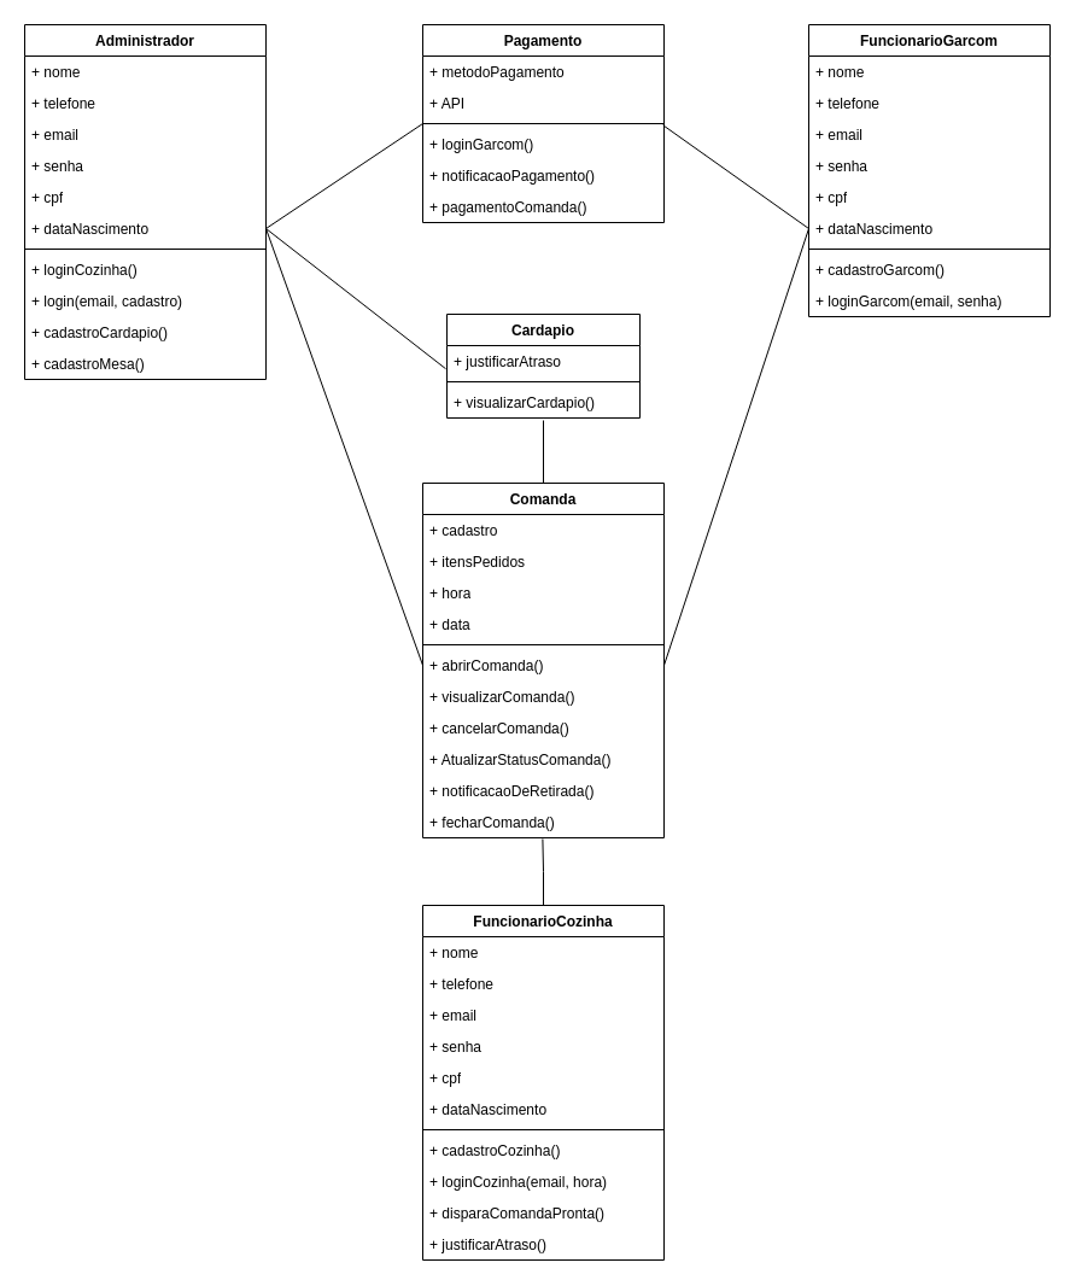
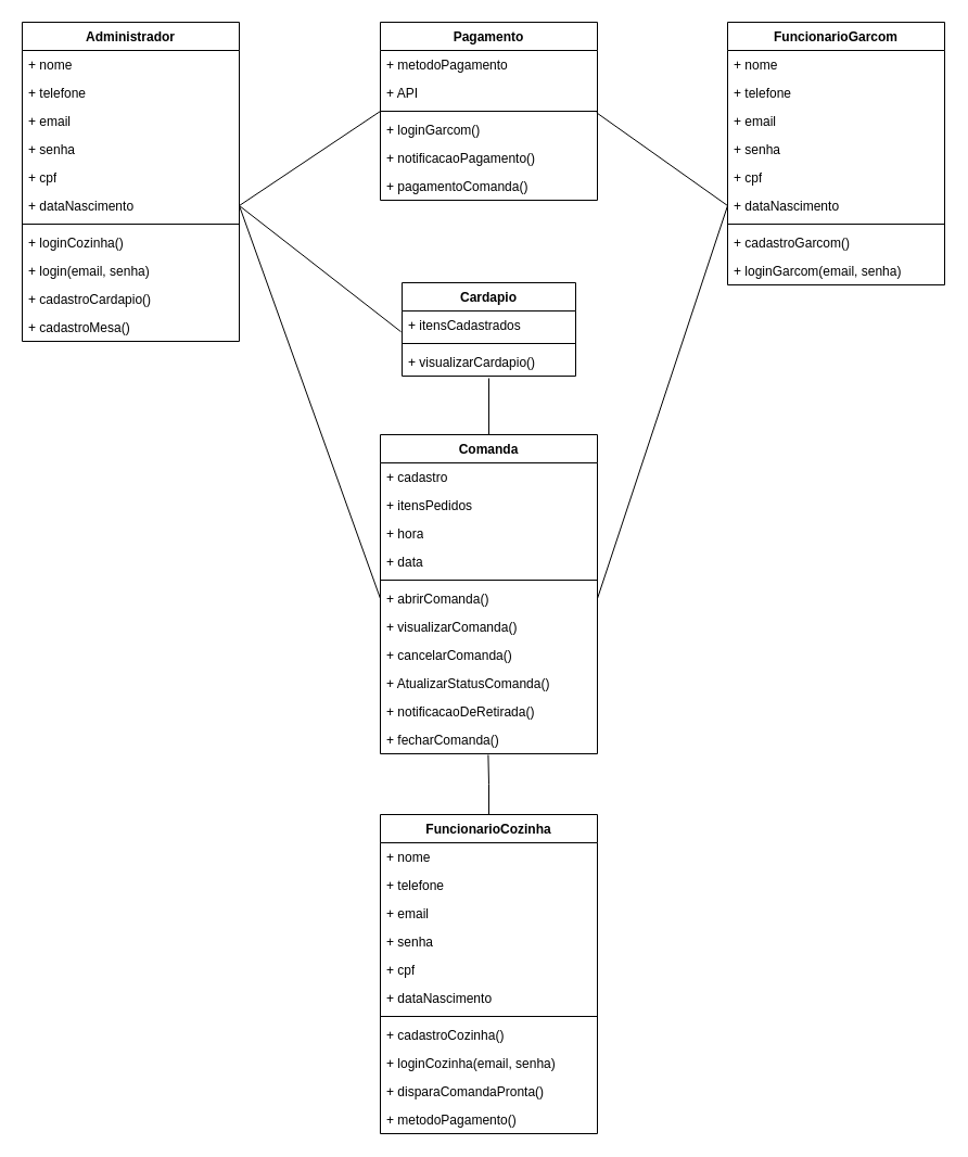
  <mxCell id="0" />
  <mxCell id="1" parent="0" />
  <mxCell id="2" value="Administrador" style="swimlane;fontStyle=1;align=center;verticalAlign=top;childLayout=stackLayout;horizontal=1;startSize=26;horizontalStack=0;resizeParent=1;resizeParentMax=0;resizeLast=0;collapsible=1;marginBottom=0;whiteSpace=wrap;html=1;" parent="1" vertex="1"><mxGeometry x="20" y="20" width="200" height="294" as="geometry" /></mxCell>
  <mxCell id="3" value="+ nome" style="text;strokeColor=none;fillColor=none;align=left;verticalAlign=top;spacingLeft=4;spacingRight=4;overflow=hidden;rotatable=0;points=[[0,0.5],[1,0.5]];portConstraint=eastwest;whiteSpace=wrap;html=1;" parent="2" vertex="1"><mxGeometry y="26" width="200" height="26" as="geometry" /></mxCell>
  <mxCell id="4" value="+ telefone" style="text;strokeColor=none;fillColor=none;align=left;verticalAlign=top;spacingLeft=4;spacingRight=4;overflow=hidden;rotatable=0;points=[[0,0.5],[1,0.5]];portConstraint=eastwest;whiteSpace=wrap;html=1;" parent="2" vertex="1"><mxGeometry y="52" width="200" height="26" as="geometry" /></mxCell>
  <mxCell id="5" value="+ email" style="text;strokeColor=none;fillColor=none;align=left;verticalAlign=top;spacingLeft=4;spacingRight=4;overflow=hidden;rotatable=0;points=[[0,0.5],[1,0.5]];portConstraint=eastwest;whiteSpace=wrap;html=1;" parent="2" vertex="1"><mxGeometry y="78" width="200" height="26" as="geometry" /></mxCell>
  <mxCell id="6" value="+ senha" style="text;strokeColor=none;fillColor=none;align=left;verticalAlign=top;spacingLeft=4;spacingRight=4;overflow=hidden;rotatable=0;points=[[0,0.5],[1,0.5]];portConstraint=eastwest;whiteSpace=wrap;html=1;" parent="2" vertex="1"><mxGeometry y="104" width="200" height="26" as="geometry" /></mxCell>
  <mxCell id="7" value="+ cpf" style="text;strokeColor=none;fillColor=none;align=left;verticalAlign=top;spacingLeft=4;spacingRight=4;overflow=hidden;rotatable=0;points=[[0,0.5],[1,0.5]];portConstraint=eastwest;whiteSpace=wrap;html=1;" parent="2" vertex="1"><mxGeometry y="130" width="200" height="26" as="geometry" /></mxCell>
  <mxCell id="8" value="+ dataNascimento" style="text;strokeColor=none;fillColor=none;align=left;verticalAlign=top;spacingLeft=4;spacingRight=4;overflow=hidden;rotatable=0;points=[[0,0.5],[1,0.5]];portConstraint=eastwest;whiteSpace=wrap;html=1;" parent="2" vertex="1"><mxGeometry y="156" width="200" height="26" as="geometry" /></mxCell>
  <mxCell id="9" value="" style="line;strokeWidth=1;fillColor=none;align=left;verticalAlign=middle;spacingTop=-1;spacingLeft=3;spacingRight=3;rotatable=0;labelPosition=right;points=[];portConstraint=eastwest;strokeColor=inherit;" parent="2" vertex="1"><mxGeometry y="182" width="200" height="8" as="geometry" /></mxCell>
  <mxCell id="10" value="+ loginCozinha()" style="text;strokeColor=none;fillColor=none;align=left;verticalAlign=top;spacingLeft=4;spacingRight=4;overflow=hidden;rotatable=0;points=[[0,0.5],[1,0.5]];portConstraint=eastwest;whiteSpace=wrap;html=1;" parent="2" vertex="1"><mxGeometry y="190" width="200" height="26" as="geometry" /></mxCell>
- <mxCell id="11" value="+ login(email, cadastro)" style="text;strokeColor=none;fillColor=none;align=left;verticalAlign=top;spacingLeft=4;spacingRight=4;overflow=hidden;rotatable=0;points=[[0,0.5],[1,0.5]];portConstraint=eastwest;whiteSpace=wrap;html=1;" parent="2" vertex="1"><mxGeometry y="216" width="200" height="26" as="geometry" /></mxCell>
+ <mxCell id="11" value="+ login(email, senha)" style="text;strokeColor=none;fillColor=none;align=left;verticalAlign=top;spacingLeft=4;spacingRight=4;overflow=hidden;rotatable=0;points=[[0,0.5],[1,0.5]];portConstraint=eastwest;whiteSpace=wrap;html=1;" parent="2" vertex="1"><mxGeometry y="216" width="200" height="26" as="geometry" /></mxCell>
  <mxCell id="12" value="+ cadastroCardapio()" style="text;strokeColor=none;fillColor=none;align=left;verticalAlign=top;spacingLeft=4;spacingRight=4;overflow=hidden;rotatable=0;points=[[0,0.5],[1,0.5]];portConstraint=eastwest;whiteSpace=wrap;html=1;" parent="2" vertex="1"><mxGeometry y="242" width="200" height="26" as="geometry" /></mxCell>
  <mxCell id="13" value="+ cadastroMesa()" style="text;strokeColor=none;fillColor=none;align=left;verticalAlign=top;spacingLeft=4;spacingRight=4;overflow=hidden;rotatable=0;points=[[0,0.5],[1,0.5]];portConstraint=eastwest;whiteSpace=wrap;html=1;" parent="2" vertex="1"><mxGeometry y="268" width="200" height="26" as="geometry" /></mxCell>
  <mxCell id="14" value="FuncionarioGarcom" style="swimlane;fontStyle=1;align=center;verticalAlign=top;childLayout=stackLayout;horizontal=1;startSize=26;horizontalStack=0;resizeParent=1;resizeParentMax=0;resizeLast=0;collapsible=1;marginBottom=0;whiteSpace=wrap;html=1;" parent="1" vertex="1"><mxGeometry x="670" y="20" width="200" height="242" as="geometry" /></mxCell>
  <mxCell id="15" value="+ nome" style="text;strokeColor=none;fillColor=none;align=left;verticalAlign=top;spacingLeft=4;spacingRight=4;overflow=hidden;rotatable=0;points=[[0,0.5],[1,0.5]];portConstraint=eastwest;whiteSpace=wrap;html=1;" parent="14" vertex="1"><mxGeometry y="26" width="200" height="26" as="geometry" /></mxCell>
  <mxCell id="16" value="+ telefone" style="text;strokeColor=none;fillColor=none;align=left;verticalAlign=top;spacingLeft=4;spacingRight=4;overflow=hidden;rotatable=0;points=[[0,0.5],[1,0.5]];portConstraint=eastwest;whiteSpace=wrap;html=1;" parent="14" vertex="1"><mxGeometry y="52" width="200" height="26" as="geometry" /></mxCell>
  <mxCell id="17" value="+ email" style="text;strokeColor=none;fillColor=none;align=left;verticalAlign=top;spacingLeft=4;spacingRight=4;overflow=hidden;rotatable=0;points=[[0,0.5],[1,0.5]];portConstraint=eastwest;whiteSpace=wrap;html=1;" parent="14" vertex="1"><mxGeometry y="78" width="200" height="26" as="geometry" /></mxCell>
  <mxCell id="18" value="+ senha" style="text;strokeColor=none;fillColor=none;align=left;verticalAlign=top;spacingLeft=4;spacingRight=4;overflow=hidden;rotatable=0;points=[[0,0.5],[1,0.5]];portConstraint=eastwest;whiteSpace=wrap;html=1;" parent="14" vertex="1"><mxGeometry y="104" width="200" height="26" as="geometry" /></mxCell>
  <mxCell id="19" value="+ cpf" style="text;strokeColor=none;fillColor=none;align=left;verticalAlign=top;spacingLeft=4;spacingRight=4;overflow=hidden;rotatable=0;points=[[0,0.5],[1,0.5]];portConstraint=eastwest;whiteSpace=wrap;html=1;" parent="14" vertex="1"><mxGeometry y="130" width="200" height="26" as="geometry" /></mxCell>
  <mxCell id="20" value="+ dataNascimento" style="text;strokeColor=none;fillColor=none;align=left;verticalAlign=top;spacingLeft=4;spacingRight=4;overflow=hidden;rotatable=0;points=[[0,0.5],[1,0.5]];portConstraint=eastwest;whiteSpace=wrap;html=1;" parent="14" vertex="1"><mxGeometry y="156" width="200" height="26" as="geometry" /></mxCell>
  <mxCell id="21" value="" style="line;strokeWidth=1;fillColor=none;align=left;verticalAlign=middle;spacingTop=-1;spacingLeft=3;spacingRight=3;rotatable=0;labelPosition=right;points=[];portConstraint=eastwest;strokeColor=inherit;" parent="14" vertex="1"><mxGeometry y="182" width="200" height="8" as="geometry" /></mxCell>
  <mxCell id="22" value="+ cadastroGarcom()" style="text;strokeColor=none;fillColor=none;align=left;verticalAlign=top;spacingLeft=4;spacingRight=4;overflow=hidden;rotatable=0;points=[[0,0.5],[1,0.5]];portConstraint=eastwest;whiteSpace=wrap;html=1;" parent="14" vertex="1"><mxGeometry y="190" width="200" height="26" as="geometry" /></mxCell>
  <mxCell id="23" value="+ loginGarcom(email, senha)" style="text;strokeColor=none;fillColor=none;align=left;verticalAlign=top;spacingLeft=4;spacingRight=4;overflow=hidden;rotatable=0;points=[[0,0.5],[1,0.5]];portConstraint=eastwest;whiteSpace=wrap;html=1;" parent="14" vertex="1"><mxGeometry y="216" width="200" height="26" as="geometry" /></mxCell>
  <mxCell id="24" value="Comanda" style="swimlane;fontStyle=1;align=center;verticalAlign=top;childLayout=stackLayout;horizontal=1;startSize=26;horizontalStack=0;resizeParent=1;resizeParentMax=0;resizeLast=0;collapsible=1;marginBottom=0;whiteSpace=wrap;html=1;" parent="1" vertex="1"><mxGeometry x="350" y="400" width="200" height="294" as="geometry" /></mxCell>
  <mxCell id="25" value="+ cadastro" style="text;strokeColor=none;fillColor=none;align=left;verticalAlign=top;spacingLeft=4;spacingRight=4;overflow=hidden;rotatable=0;points=[[0,0.5],[1,0.5]];portConstraint=eastwest;whiteSpace=wrap;html=1;" parent="24" vertex="1"><mxGeometry y="26" width="200" height="26" as="geometry" /></mxCell>
  <mxCell id="26" value="+ itensPedidos" style="text;strokeColor=none;fillColor=none;align=left;verticalAlign=top;spacingLeft=4;spacingRight=4;overflow=hidden;rotatable=0;points=[[0,0.5],[1,0.5]];portConstraint=eastwest;whiteSpace=wrap;html=1;" parent="24" vertex="1"><mxGeometry y="52" width="200" height="26" as="geometry" /></mxCell>
  <mxCell id="27" value="+ hora" style="text;strokeColor=none;fillColor=none;align=left;verticalAlign=top;spacingLeft=4;spacingRight=4;overflow=hidden;rotatable=0;points=[[0,0.5],[1,0.5]];portConstraint=eastwest;whiteSpace=wrap;html=1;" vertex="1" parent="24"><mxGeometry y="78" width="200" height="26" as="geometry" /></mxCell>
  <mxCell id="28" value="+ data" style="text;strokeColor=none;fillColor=none;align=left;verticalAlign=top;spacingLeft=4;spacingRight=4;overflow=hidden;rotatable=0;points=[[0,0.5],[1,0.5]];portConstraint=eastwest;whiteSpace=wrap;html=1;" vertex="1" parent="24"><mxGeometry y="104" width="200" height="26" as="geometry" /></mxCell>
  <mxCell id="29" value="" style="line;strokeWidth=1;fillColor=none;align=left;verticalAlign=middle;spacingTop=-1;spacingLeft=3;spacingRight=3;rotatable=0;labelPosition=right;points=[];portConstraint=eastwest;strokeColor=inherit;" parent="24" vertex="1"><mxGeometry y="130" width="200" height="8" as="geometry" /></mxCell>
  <mxCell id="30" value="+ abrirComanda()" style="text;strokeColor=none;fillColor=none;align=left;verticalAlign=top;spacingLeft=4;spacingRight=4;overflow=hidden;rotatable=0;points=[[0,0.5],[1,0.5]];portConstraint=eastwest;whiteSpace=wrap;html=1;" vertex="1" parent="24"><mxGeometry y="138" width="200" height="26" as="geometry" /></mxCell>
  <mxCell id="31" value="+ visualizarComanda()" style="text;strokeColor=none;fillColor=none;align=left;verticalAlign=top;spacingLeft=4;spacingRight=4;overflow=hidden;rotatable=0;points=[[0,0.5],[1,0.5]];portConstraint=eastwest;whiteSpace=wrap;html=1;" vertex="1" parent="24"><mxGeometry y="164" width="200" height="26" as="geometry" /></mxCell>
  <mxCell id="32" value="+ cancelarComanda()" style="text;strokeColor=none;fillColor=none;align=left;verticalAlign=top;spacingLeft=4;spacingRight=4;overflow=hidden;rotatable=0;points=[[0,0.5],[1,0.5]];portConstraint=eastwest;whiteSpace=wrap;html=1;" vertex="1" parent="24"><mxGeometry y="190" width="200" height="26" as="geometry" /></mxCell>
  <mxCell id="33" value="+ AtualizarStatusComanda()" style="text;strokeColor=none;fillColor=none;align=left;verticalAlign=top;spacingLeft=4;spacingRight=4;overflow=hidden;rotatable=0;points=[[0,0.5],[1,0.5]];portConstraint=eastwest;whiteSpace=wrap;html=1;" parent="24" vertex="1"><mxGeometry y="216" width="200" height="26" as="geometry" /></mxCell>
  <mxCell id="34" value="+ notificacaoDeRetirada()" style="text;strokeColor=none;fillColor=none;align=left;verticalAlign=top;spacingLeft=4;spacingRight=4;overflow=hidden;rotatable=0;points=[[0,0.5],[1,0.5]];portConstraint=eastwest;whiteSpace=wrap;html=1;" vertex="1" parent="24"><mxGeometry y="242" width="200" height="26" as="geometry" /></mxCell>
  <mxCell id="35" value="+ fecharComanda()" style="text;strokeColor=none;fillColor=none;align=left;verticalAlign=top;spacingLeft=4;spacingRight=4;overflow=hidden;rotatable=0;points=[[0,0.5],[1,0.5]];portConstraint=eastwest;whiteSpace=wrap;html=1;" vertex="1" parent="24"><mxGeometry y="268" width="200" height="26" as="geometry" /></mxCell>
  <mxCell id="36" value="Pagamento" style="swimlane;fontStyle=1;align=center;verticalAlign=top;childLayout=stackLayout;horizontal=1;startSize=26;horizontalStack=0;resizeParent=1;resizeParentMax=0;resizeLast=0;collapsible=1;marginBottom=0;whiteSpace=wrap;html=1;" parent="1" vertex="1"><mxGeometry x="350" y="20" width="200" height="164" as="geometry" /></mxCell>
  <mxCell id="37" value="+ metodoPagamento" style="text;strokeColor=none;fillColor=none;align=left;verticalAlign=top;spacingLeft=4;spacingRight=4;overflow=hidden;rotatable=0;points=[[0,0.5],[1,0.5]];portConstraint=eastwest;whiteSpace=wrap;html=1;" parent="36" vertex="1"><mxGeometry y="26" width="200" height="26" as="geometry" /></mxCell>
  <mxCell id="38" value="+ API" style="text;strokeColor=none;fillColor=none;align=left;verticalAlign=top;spacingLeft=4;spacingRight=4;overflow=hidden;rotatable=0;points=[[0,0.5],[1,0.5]];portConstraint=eastwest;whiteSpace=wrap;html=1;" parent="36" vertex="1"><mxGeometry y="52" width="200" height="26" as="geometry" /></mxCell>
  <mxCell id="39" value="" style="line;strokeWidth=1;fillColor=none;align=left;verticalAlign=middle;spacingTop=-1;spacingLeft=3;spacingRight=3;rotatable=0;labelPosition=right;points=[];portConstraint=eastwest;strokeColor=inherit;" parent="36" vertex="1"><mxGeometry y="78" width="200" height="8" as="geometry" /></mxCell>
  <mxCell id="40" value="+ loginGarcom()" style="text;strokeColor=none;fillColor=none;align=left;verticalAlign=top;spacingLeft=4;spacingRight=4;overflow=hidden;rotatable=0;points=[[0,0.5],[1,0.5]];portConstraint=eastwest;whiteSpace=wrap;html=1;" parent="36" vertex="1"><mxGeometry y="86" width="200" height="26" as="geometry" /></mxCell>
  <mxCell id="41" value="+ notificacaoPagamento()" style="text;strokeColor=none;fillColor=none;align=left;verticalAlign=top;spacingLeft=4;spacingRight=4;overflow=hidden;rotatable=0;points=[[0,0.5],[1,0.5]];portConstraint=eastwest;whiteSpace=wrap;html=1;" parent="36" vertex="1"><mxGeometry y="112" width="200" height="26" as="geometry" /></mxCell>
  <mxCell id="42" value="+ pagamentoComanda()" style="text;strokeColor=none;fillColor=none;align=left;verticalAlign=top;spacingLeft=4;spacingRight=4;overflow=hidden;rotatable=0;points=[[0,0.5],[1,0.5]];portConstraint=eastwest;whiteSpace=wrap;html=1;" parent="36" vertex="1"><mxGeometry y="138" width="200" height="26" as="geometry" /></mxCell>
  <mxCell id="43" value="FuncionarioCozinha" style="swimlane;fontStyle=1;align=center;verticalAlign=top;childLayout=stackLayout;horizontal=1;startSize=26;horizontalStack=0;resizeParent=1;resizeParentMax=0;resizeLast=0;collapsible=1;marginBottom=0;whiteSpace=wrap;html=1;" parent="1" vertex="1"><mxGeometry x="350" y="750" width="200" height="294" as="geometry" /></mxCell>
  <mxCell id="44" value="+ nome" style="text;strokeColor=none;fillColor=none;align=left;verticalAlign=top;spacingLeft=4;spacingRight=4;overflow=hidden;rotatable=0;points=[[0,0.5],[1,0.5]];portConstraint=eastwest;whiteSpace=wrap;html=1;" parent="43" vertex="1"><mxGeometry y="26" width="200" height="26" as="geometry" /></mxCell>
  <mxCell id="45" value="+ telefone" style="text;strokeColor=none;fillColor=none;align=left;verticalAlign=top;spacingLeft=4;spacingRight=4;overflow=hidden;rotatable=0;points=[[0,0.5],[1,0.5]];portConstraint=eastwest;whiteSpace=wrap;html=1;" parent="43" vertex="1"><mxGeometry y="52" width="200" height="26" as="geometry" /></mxCell>
  <mxCell id="46" value="+ email" style="text;strokeColor=none;fillColor=none;align=left;verticalAlign=top;spacingLeft=4;spacingRight=4;overflow=hidden;rotatable=0;points=[[0,0.5],[1,0.5]];portConstraint=eastwest;whiteSpace=wrap;html=1;" parent="43" vertex="1"><mxGeometry y="78" width="200" height="26" as="geometry" /></mxCell>
  <mxCell id="47" value="+ senha" style="text;strokeColor=none;fillColor=none;align=left;verticalAlign=top;spacingLeft=4;spacingRight=4;overflow=hidden;rotatable=0;points=[[0,0.5],[1,0.5]];portConstraint=eastwest;whiteSpace=wrap;html=1;" parent="43" vertex="1"><mxGeometry y="104" width="200" height="26" as="geometry" /></mxCell>
  <mxCell id="48" value="+ cpf" style="text;strokeColor=none;fillColor=none;align=left;verticalAlign=top;spacingLeft=4;spacingRight=4;overflow=hidden;rotatable=0;points=[[0,0.5],[1,0.5]];portConstraint=eastwest;whiteSpace=wrap;html=1;" parent="43" vertex="1"><mxGeometry y="130" width="200" height="26" as="geometry" /></mxCell>
  <mxCell id="49" value="+ dataNascimento" style="text;strokeColor=none;fillColor=none;align=left;verticalAlign=top;spacingLeft=4;spacingRight=4;overflow=hidden;rotatable=0;points=[[0,0.5],[1,0.5]];portConstraint=eastwest;whiteSpace=wrap;html=1;" parent="43" vertex="1"><mxGeometry y="156" width="200" height="26" as="geometry" /></mxCell>
  <mxCell id="50" value="" style="line;strokeWidth=1;fillColor=none;align=left;verticalAlign=middle;spacingTop=-1;spacingLeft=3;spacingRight=3;rotatable=0;labelPosition=right;points=[];portConstraint=eastwest;strokeColor=inherit;" parent="43" vertex="1"><mxGeometry y="182" width="200" height="8" as="geometry" /></mxCell>
  <mxCell id="51" value="+ cadastroCozinha()" style="text;strokeColor=none;fillColor=none;align=left;verticalAlign=top;spacingLeft=4;spacingRight=4;overflow=hidden;rotatable=0;points=[[0,0.5],[1,0.5]];portConstraint=eastwest;whiteSpace=wrap;html=1;" parent="43" vertex="1"><mxGeometry y="190" width="200" height="26" as="geometry" /></mxCell>
- <mxCell id="52" value="+ loginCozinha(email, hora)" style="text;strokeColor=none;fillColor=none;align=left;verticalAlign=top;spacingLeft=4;spacingRight=4;overflow=hidden;rotatable=0;points=[[0,0.5],[1,0.5]];portConstraint=eastwest;whiteSpace=wrap;html=1;" parent="43" vertex="1"><mxGeometry y="216" width="200" height="26" as="geometry" /></mxCell>
+ <mxCell id="52" value="+ loginCozinha(email, senha)" style="text;strokeColor=none;fillColor=none;align=left;verticalAlign=top;spacingLeft=4;spacingRight=4;overflow=hidden;rotatable=0;points=[[0,0.5],[1,0.5]];portConstraint=eastwest;whiteSpace=wrap;html=1;" parent="43" vertex="1"><mxGeometry y="216" width="200" height="26" as="geometry" /></mxCell>
  <mxCell id="53" value="+ disparaComandaPronta()" style="text;strokeColor=none;fillColor=none;align=left;verticalAlign=top;spacingLeft=4;spacingRight=4;overflow=hidden;rotatable=0;points=[[0,0.5],[1,0.5]];portConstraint=eastwest;whiteSpace=wrap;html=1;" parent="43" vertex="1"><mxGeometry y="242" width="200" height="26" as="geometry" /></mxCell>
- <mxCell id="54" value="+ justificarAtraso()" style="text;strokeColor=none;fillColor=none;align=left;verticalAlign=top;spacingLeft=4;spacingRight=4;overflow=hidden;rotatable=0;points=[[0,0.5],[1,0.5]];portConstraint=eastwest;whiteSpace=wrap;html=1;" parent="43" vertex="1"><mxGeometry y="268" width="200" height="26" as="geometry" /></mxCell>
+ <mxCell id="54" value="+ metodoPagamento()" style="text;strokeColor=none;fillColor=none;align=left;verticalAlign=top;spacingLeft=4;spacingRight=4;overflow=hidden;rotatable=0;points=[[0,0.5],[1,0.5]];portConstraint=eastwest;whiteSpace=wrap;html=1;" parent="43" vertex="1"><mxGeometry y="268" width="200" height="26" as="geometry" /></mxCell>
  <mxCell id="55" value="Cardapio" style="swimlane;fontStyle=1;align=center;verticalAlign=top;childLayout=stackLayout;horizontal=1;startSize=26;horizontalStack=0;resizeParent=1;resizeParentMax=0;resizeLast=0;collapsible=1;marginBottom=0;whiteSpace=wrap;html=1;" parent="1" vertex="1"><mxGeometry x="370" y="260" width="160" height="86" as="geometry" /></mxCell>
- <mxCell id="56" value="+ justificarAtraso&amp;nbsp;" style="text;strokeColor=none;fillColor=none;align=left;verticalAlign=top;spacingLeft=4;spacingRight=4;overflow=hidden;rotatable=0;points=[[0,0.5],[1,0.5]];portConstraint=eastwest;whiteSpace=wrap;html=1;" parent="55" vertex="1"><mxGeometry y="26" width="160" height="26" as="geometry" /></mxCell>
+ <mxCell id="56" value="+ itensCadastrados&amp;nbsp;" style="text;strokeColor=none;fillColor=none;align=left;verticalAlign=top;spacingLeft=4;spacingRight=4;overflow=hidden;rotatable=0;points=[[0,0.5],[1,0.5]];portConstraint=eastwest;whiteSpace=wrap;html=1;" parent="55" vertex="1"><mxGeometry y="26" width="160" height="26" as="geometry" /></mxCell>
  <mxCell id="57" value="" style="line;strokeWidth=1;fillColor=none;align=left;verticalAlign=middle;spacingTop=-1;spacingLeft=3;spacingRight=3;rotatable=0;labelPosition=right;points=[];portConstraint=eastwest;strokeColor=inherit;" parent="55" vertex="1"><mxGeometry y="52" width="160" height="8" as="geometry" /></mxCell>
  <mxCell id="58" value="+ visualizarCardapio()&amp;nbsp;" style="text;strokeColor=none;fillColor=none;align=left;verticalAlign=top;spacingLeft=4;spacingRight=4;overflow=hidden;rotatable=0;points=[[0,0.5],[1,0.5]];portConstraint=eastwest;whiteSpace=wrap;html=1;" parent="55" vertex="1"><mxGeometry y="60" width="160" height="26" as="geometry" /></mxCell>
  <mxCell id="59" style="edgeStyle=orthogonalEdgeStyle;shape=connector;rounded=0;orthogonalLoop=1;jettySize=auto;html=1;exitX=0.5;exitY=0;exitDx=0;exitDy=0;strokeColor=default;align=center;verticalAlign=middle;fontFamily=Helvetica;fontSize=11;fontColor=default;labelBackgroundColor=default;startFill=0;endArrow=none;" parent="1" source="24" edge="1"><mxGeometry relative="1" as="geometry"><mxPoint x="450" y="348" as="targetPoint" /></mxGeometry></mxCell>
  <mxCell id="60" style="shape=connector;rounded=0;orthogonalLoop=1;jettySize=auto;html=1;exitX=1;exitY=0.5;exitDx=0;exitDy=0;entryX=0;entryY=0.5;entryDx=0;entryDy=0;strokeColor=default;align=center;verticalAlign=middle;fontFamily=Helvetica;fontSize=11;fontColor=default;labelBackgroundColor=default;startFill=0;endArrow=none;" parent="1" source="8" target="36" edge="1"><mxGeometry relative="1" as="geometry" /></mxCell>
  <mxCell id="61" style="shape=connector;rounded=0;orthogonalLoop=1;jettySize=auto;html=1;exitX=1;exitY=0.5;exitDx=0;exitDy=0;entryX=-0.006;entryY=0.739;entryDx=0;entryDy=0;entryPerimeter=0;strokeColor=default;align=center;verticalAlign=middle;fontFamily=Helvetica;fontSize=11;fontColor=default;labelBackgroundColor=default;startFill=0;endArrow=none;" parent="1" source="8" target="56" edge="1"><mxGeometry relative="1" as="geometry" /></mxCell>
  <mxCell id="62" style="shape=connector;rounded=0;orthogonalLoop=1;jettySize=auto;html=1;exitX=0;exitY=0.5;exitDx=0;exitDy=0;entryX=0.996;entryY=-0.103;entryDx=0;entryDy=0;entryPerimeter=0;strokeColor=default;align=center;verticalAlign=middle;fontFamily=Helvetica;fontSize=11;fontColor=default;labelBackgroundColor=default;startFill=0;endArrow=none;" parent="1" source="20" target="40" edge="1"><mxGeometry relative="1" as="geometry" /></mxCell>
  <mxCell id="63" style="shape=connector;rounded=0;orthogonalLoop=1;jettySize=auto;html=1;exitX=0;exitY=0.5;exitDx=0;exitDy=0;entryX=1;entryY=0.5;entryDx=0;entryDy=0;strokeColor=default;align=center;verticalAlign=middle;fontFamily=Helvetica;fontSize=11;fontColor=default;labelBackgroundColor=default;startFill=0;endArrow=none;" parent="1" source="20" target="30" edge="1"><mxGeometry relative="1" as="geometry" /></mxCell>
  <mxCell id="64" style="rounded=0;orthogonalLoop=1;jettySize=auto;html=1;exitX=1;exitY=0.5;exitDx=0;exitDy=0;entryX=0;entryY=0.5;entryDx=0;entryDy=0;endArrow=none;startFill=0;" edge="1" parent="1" source="8" target="30"><mxGeometry relative="1" as="geometry" /></mxCell>
  <mxCell id="65" style="edgeStyle=orthogonalEdgeStyle;shape=connector;rounded=0;orthogonalLoop=1;jettySize=auto;html=1;exitX=0.5;exitY=0;exitDx=0;exitDy=0;strokeColor=default;align=center;verticalAlign=middle;fontFamily=Helvetica;fontSize=11;fontColor=default;labelBackgroundColor=default;startFill=0;endArrow=none;entryX=0.497;entryY=1.038;entryDx=0;entryDy=0;entryPerimeter=0;" edge="1" parent="1" source="43" target="35"><mxGeometry relative="1" as="geometry"><mxPoint x="450" y="700" as="targetPoint" /></mxGeometry></mxCell>
